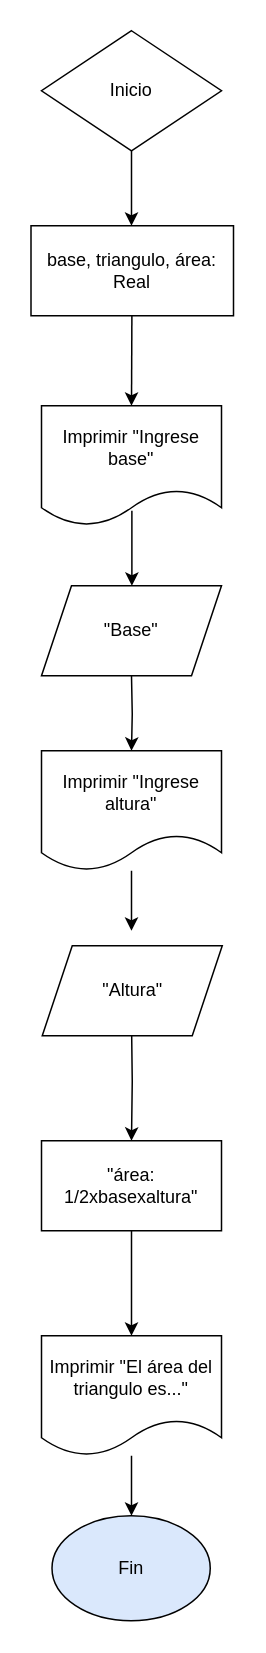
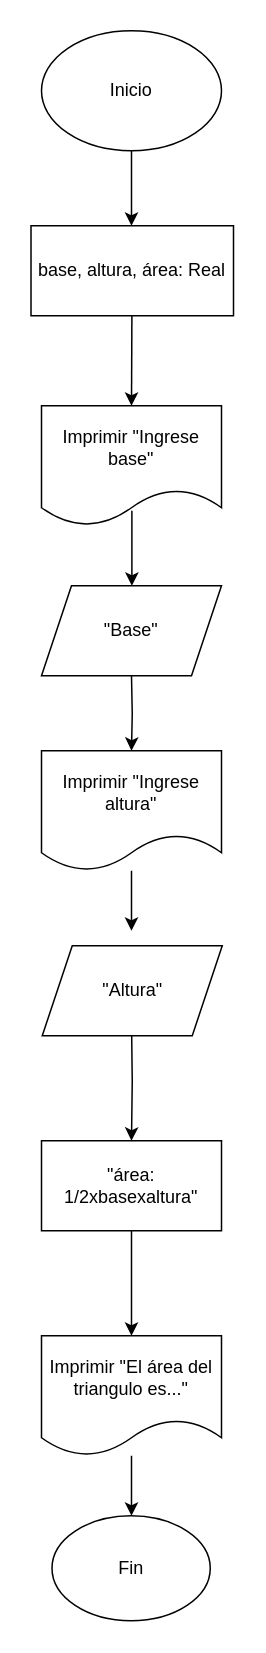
  <mxCell id="0" />
  <mxCell id="1" parent="0" />
  <mxCell id="2" value="" style="edgeStyle=orthogonalEdgeStyle;rounded=0;orthogonalLoop=1;jettySize=auto;html=1;" edge="1" parent="1" source="3"><mxGeometry relative="1" as="geometry"><mxPoint x="87" y="150" as="targetPoint" /></mxGeometry></mxCell>
- <mxCell id="3" value="Inicio" style="rhombus;whiteSpace=wrap;html=1;" vertex="1" parent="1"><mxGeometry x="27" y="20" width="120" height="80" as="geometry" /></mxCell>
- <mxCell id="4" value="base, triangulo, área: Real" style="rounded=0;whiteSpace=wrap;html=1;" vertex="1" parent="1"><mxGeometry x="20" y="150" width="135" height="60" as="geometry" /></mxCell>
+ <mxCell id="3" value="Inicio" style="ellipse;whiteSpace=wrap;html=1;" vertex="1" parent="1"><mxGeometry x="27" y="20" width="120" height="80" as="geometry" /></mxCell>
+ <mxCell id="4" value="base, altura, área: Real" style="rounded=0;whiteSpace=wrap;html=1;" vertex="1" parent="1"><mxGeometry x="20" y="150" width="135" height="60" as="geometry" /></mxCell>
  <mxCell id="5" value="" style="endArrow=classic;html=1;rounded=0;" edge="1" parent="1"><mxGeometry width="50" height="50" relative="1" as="geometry"><mxPoint x="87.26" y="210" as="sourcePoint" /><mxPoint x="87" y="270" as="targetPoint" /></mxGeometry></mxCell>
  <mxCell id="6" value="Imprimir &quot;Ingrese base&quot;" style="shape=document;whiteSpace=wrap;html=1;boundedLbl=1;" vertex="1" parent="1"><mxGeometry x="27" y="270" width="120" height="80" as="geometry" /></mxCell>
  <mxCell id="7" value="" style="endArrow=classic;html=1;rounded=0;" edge="1" parent="1"><mxGeometry width="50" height="50" relative="1" as="geometry"><mxPoint x="87.26" y="340" as="sourcePoint" /><mxPoint x="87.26" y="390" as="targetPoint" /></mxGeometry></mxCell>
  <mxCell id="8" value="" style="edgeStyle=orthogonalEdgeStyle;rounded=0;orthogonalLoop=1;jettySize=auto;html=1;" edge="1" parent="1" target="10"><mxGeometry relative="1" as="geometry"><mxPoint x="87" y="450" as="sourcePoint" /></mxGeometry></mxCell>
  <mxCell id="9" value="" style="edgeStyle=orthogonalEdgeStyle;rounded=0;orthogonalLoop=1;jettySize=auto;html=1;" edge="1" parent="1" source="10"><mxGeometry relative="1" as="geometry"><mxPoint x="87" y="620" as="targetPoint" /></mxGeometry></mxCell>
  <mxCell id="10" value="Imprimir &quot;Ingrese altura&quot;" style="shape=document;whiteSpace=wrap;html=1;boundedLbl=1;rounded=0;" vertex="1" parent="1"><mxGeometry x="27" y="500" width="120" height="80" as="geometry" /></mxCell>
  <mxCell id="11" value="" style="edgeStyle=orthogonalEdgeStyle;rounded=0;orthogonalLoop=1;jettySize=auto;html=1;" edge="1" parent="1" target="13"><mxGeometry relative="1" as="geometry"><mxPoint x="87" y="680" as="sourcePoint" /></mxGeometry></mxCell>
  <mxCell id="12" value="" style="edgeStyle=orthogonalEdgeStyle;rounded=0;orthogonalLoop=1;jettySize=auto;html=1;" edge="1" parent="1" source="13" target="17"><mxGeometry relative="1" as="geometry" /></mxCell>
  <mxCell id="13" value="&quot;área: 1/2xbasexaltura&quot;" style="rounded=0;whiteSpace=wrap;html=1;" vertex="1" parent="1"><mxGeometry x="27" y="760" width="120" height="60" as="geometry" /></mxCell>
  <mxCell id="14" value="&quot;Base&quot;" style="shape=parallelogram;perimeter=parallelogramPerimeter;whiteSpace=wrap;html=1;fixedSize=1;" vertex="1" parent="1"><mxGeometry x="27" y="390" width="120" height="60" as="geometry" /></mxCell>
  <mxCell id="15" value="&quot;Altura&quot;" style="shape=parallelogram;perimeter=parallelogramPerimeter;whiteSpace=wrap;html=1;fixedSize=1;" vertex="1" parent="1"><mxGeometry x="27.5" y="630" width="120" height="60" as="geometry" /></mxCell>
  <mxCell id="16" value="" style="edgeStyle=orthogonalEdgeStyle;rounded=0;orthogonalLoop=1;jettySize=auto;html=1;" edge="1" parent="1" source="17"><mxGeometry relative="1" as="geometry"><mxPoint x="87" y="1010" as="targetPoint" /></mxGeometry></mxCell>
  <mxCell id="17" value="Imprimir &quot;El área del triangulo es...&quot;" style="shape=document;whiteSpace=wrap;html=1;boundedLbl=1;rounded=0;" vertex="1" parent="1"><mxGeometry x="27" y="890" width="120" height="80" as="geometry" /></mxCell>
- <mxCell id="18" value="Fin" style="ellipse;whiteSpace=wrap;html=1;fillColor=#dae8fc;" vertex="1" parent="1"><mxGeometry x="34" y="1010" width="105.5" height="70" as="geometry" /></mxCell>
+ <mxCell id="18" value="Fin" style="ellipse;whiteSpace=wrap;html=1;" vertex="1" parent="1"><mxGeometry x="34" y="1010" width="105.5" height="70" as="geometry" /></mxCell>
